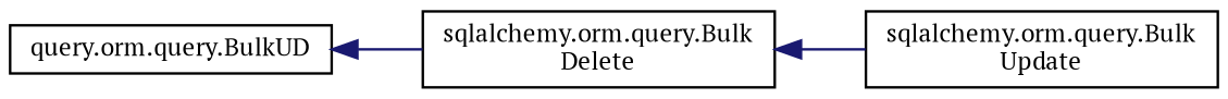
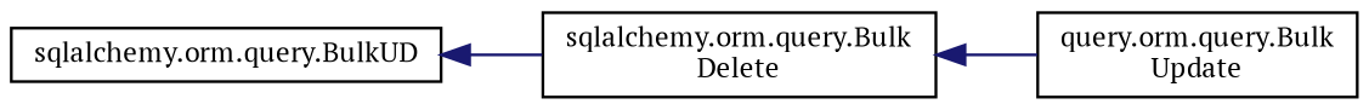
  digraph {
    fontname="PT Serif"
    rankdir=LR
    node [color=black fillcolor=white fontname="PT Serif" fontsize=10 shape=record style=filled]
    edge [color=midnightblue dir=back fontname="PT Serif" fontsize=10 labelfontname=Helvetica labelfontsize=10 style=solid]
-   n1 [height=0.2 label="query.orm.query.BulkUD" width=0.4]
+   n1 [height=0.2 label="sqlalchemy.orm.query.BulkUD" width=0.4]
    n2 [height=0.2 label="sqlalchemy.orm.query.Bulk\lDelete" width=0.4]
-   n3 [height=0.2 label="sqlalchemy.orm.query.Bulk\lUpdate" width=0.4]
+   n3 [height=0.2 label="query.orm.query.Bulk\lUpdate" width=0.4]
    n1 -> n2
    n2 -> n3
  }
